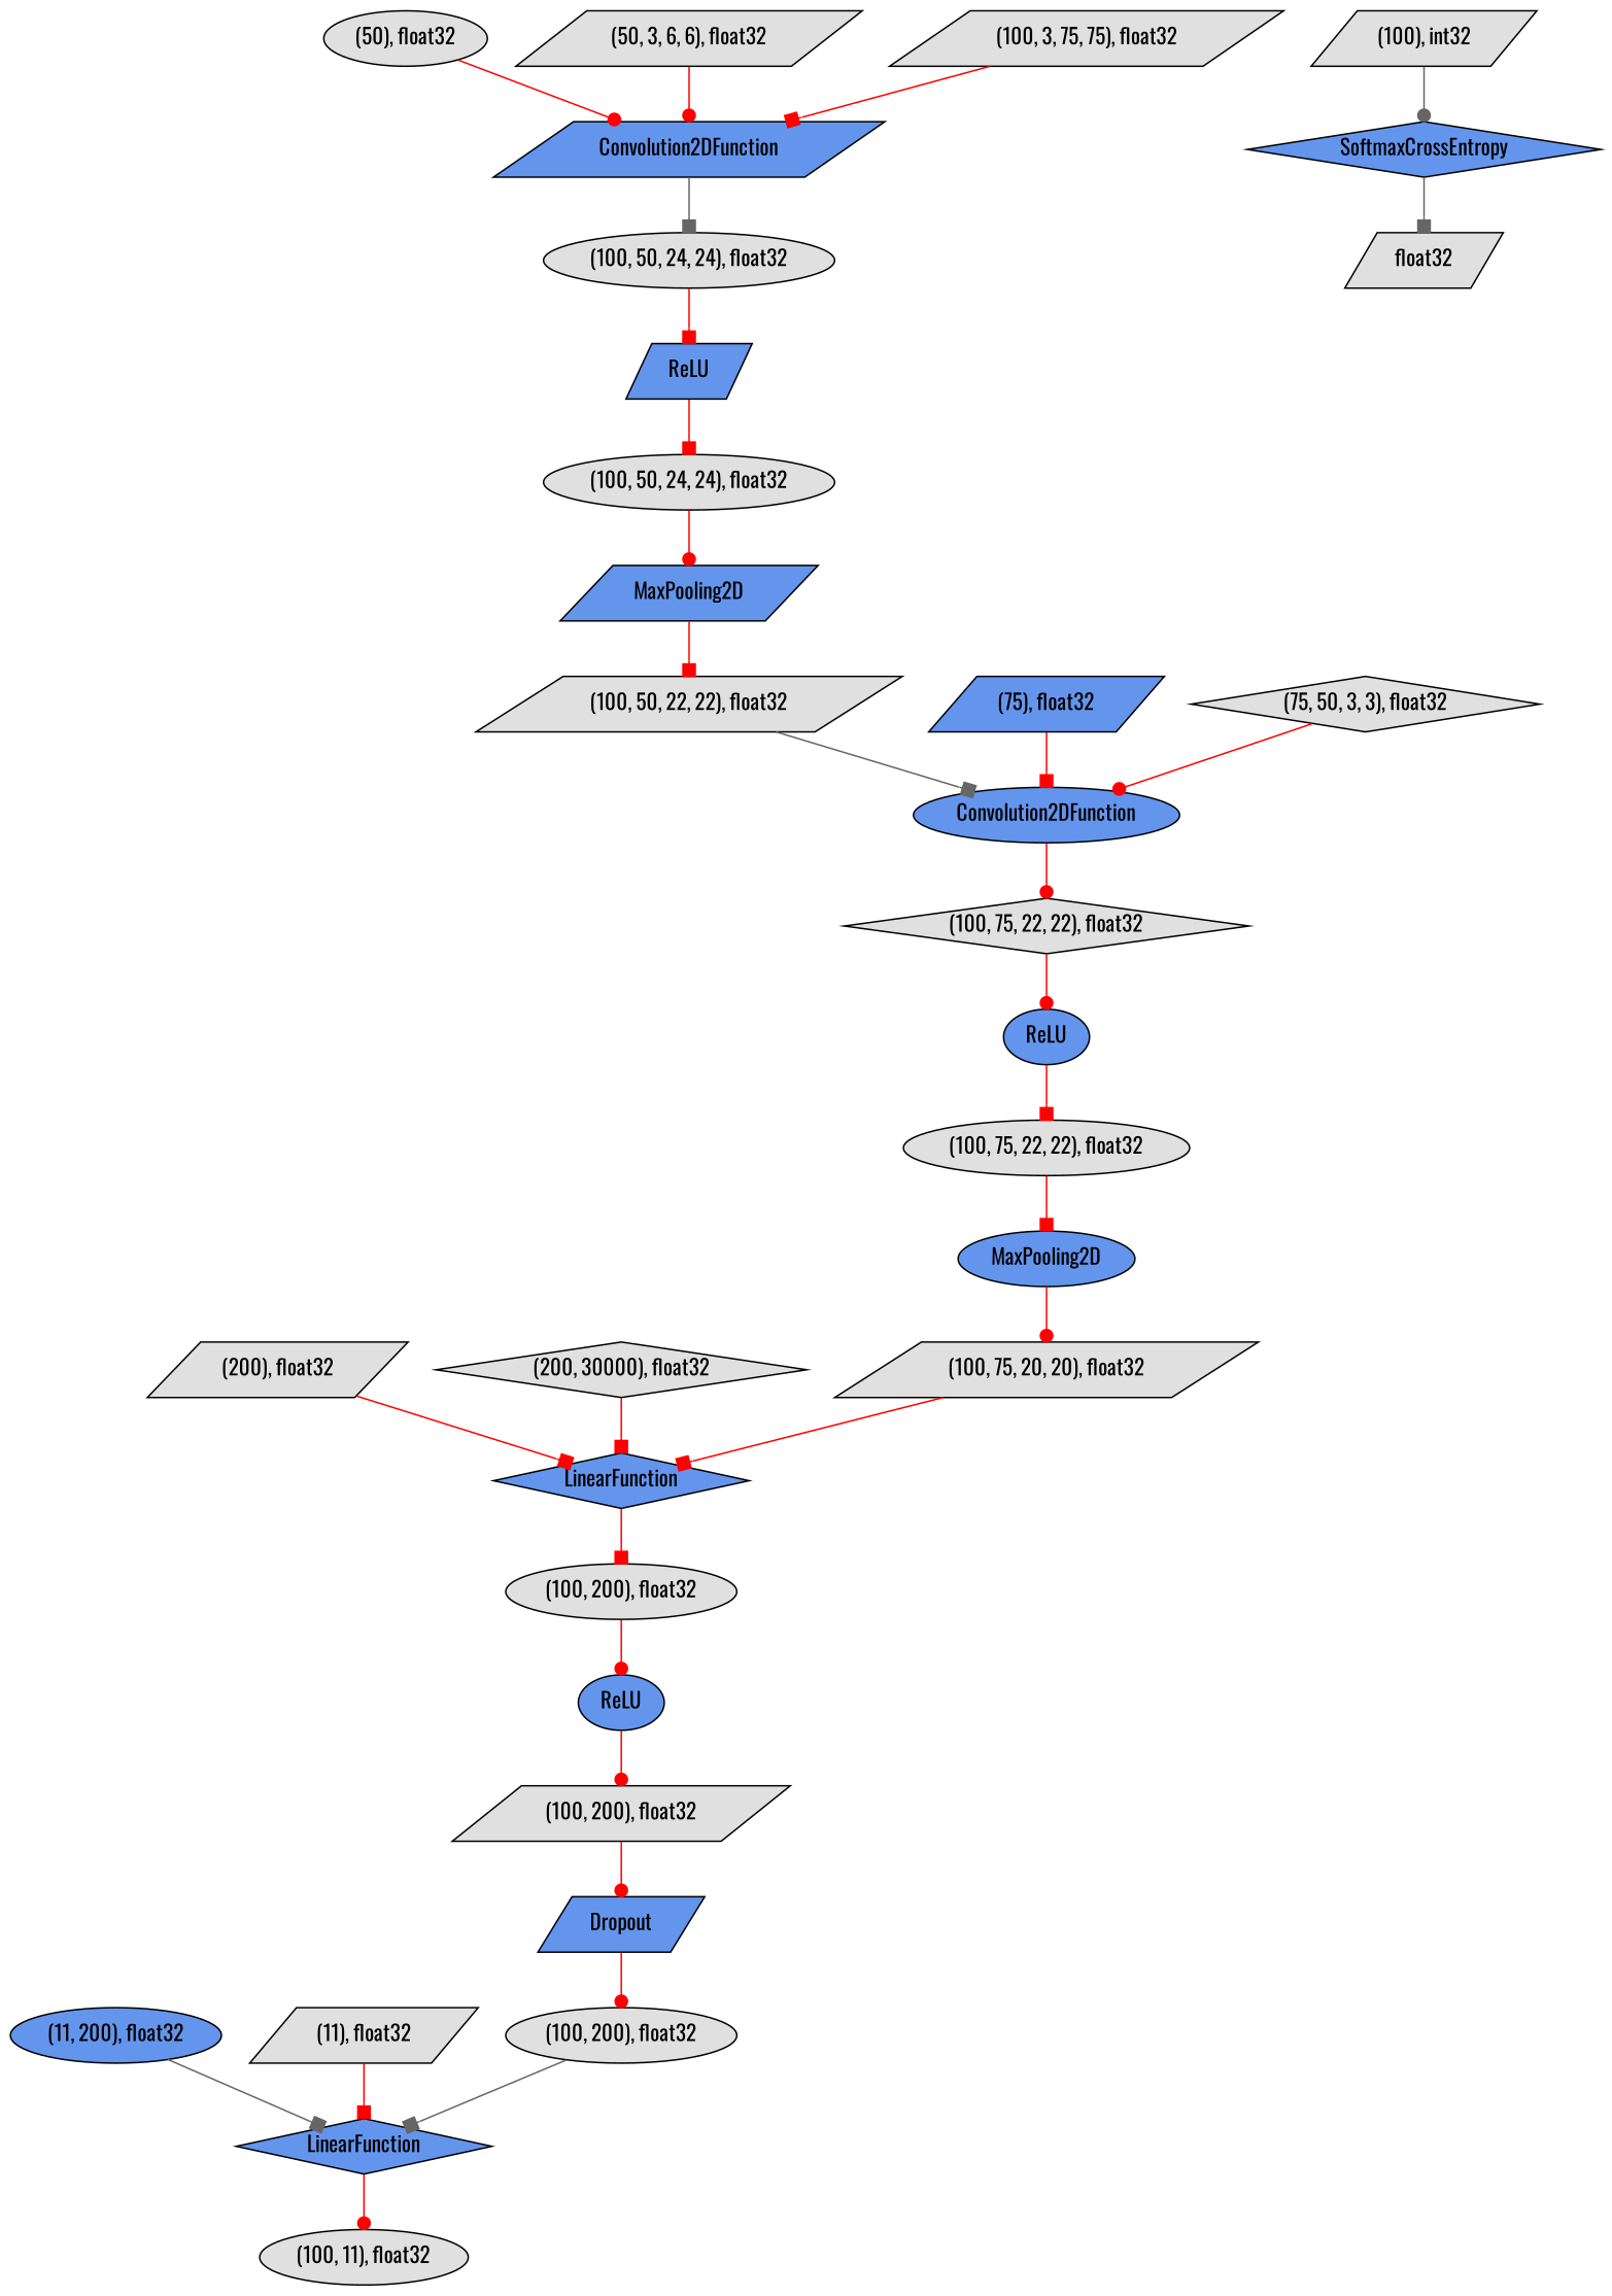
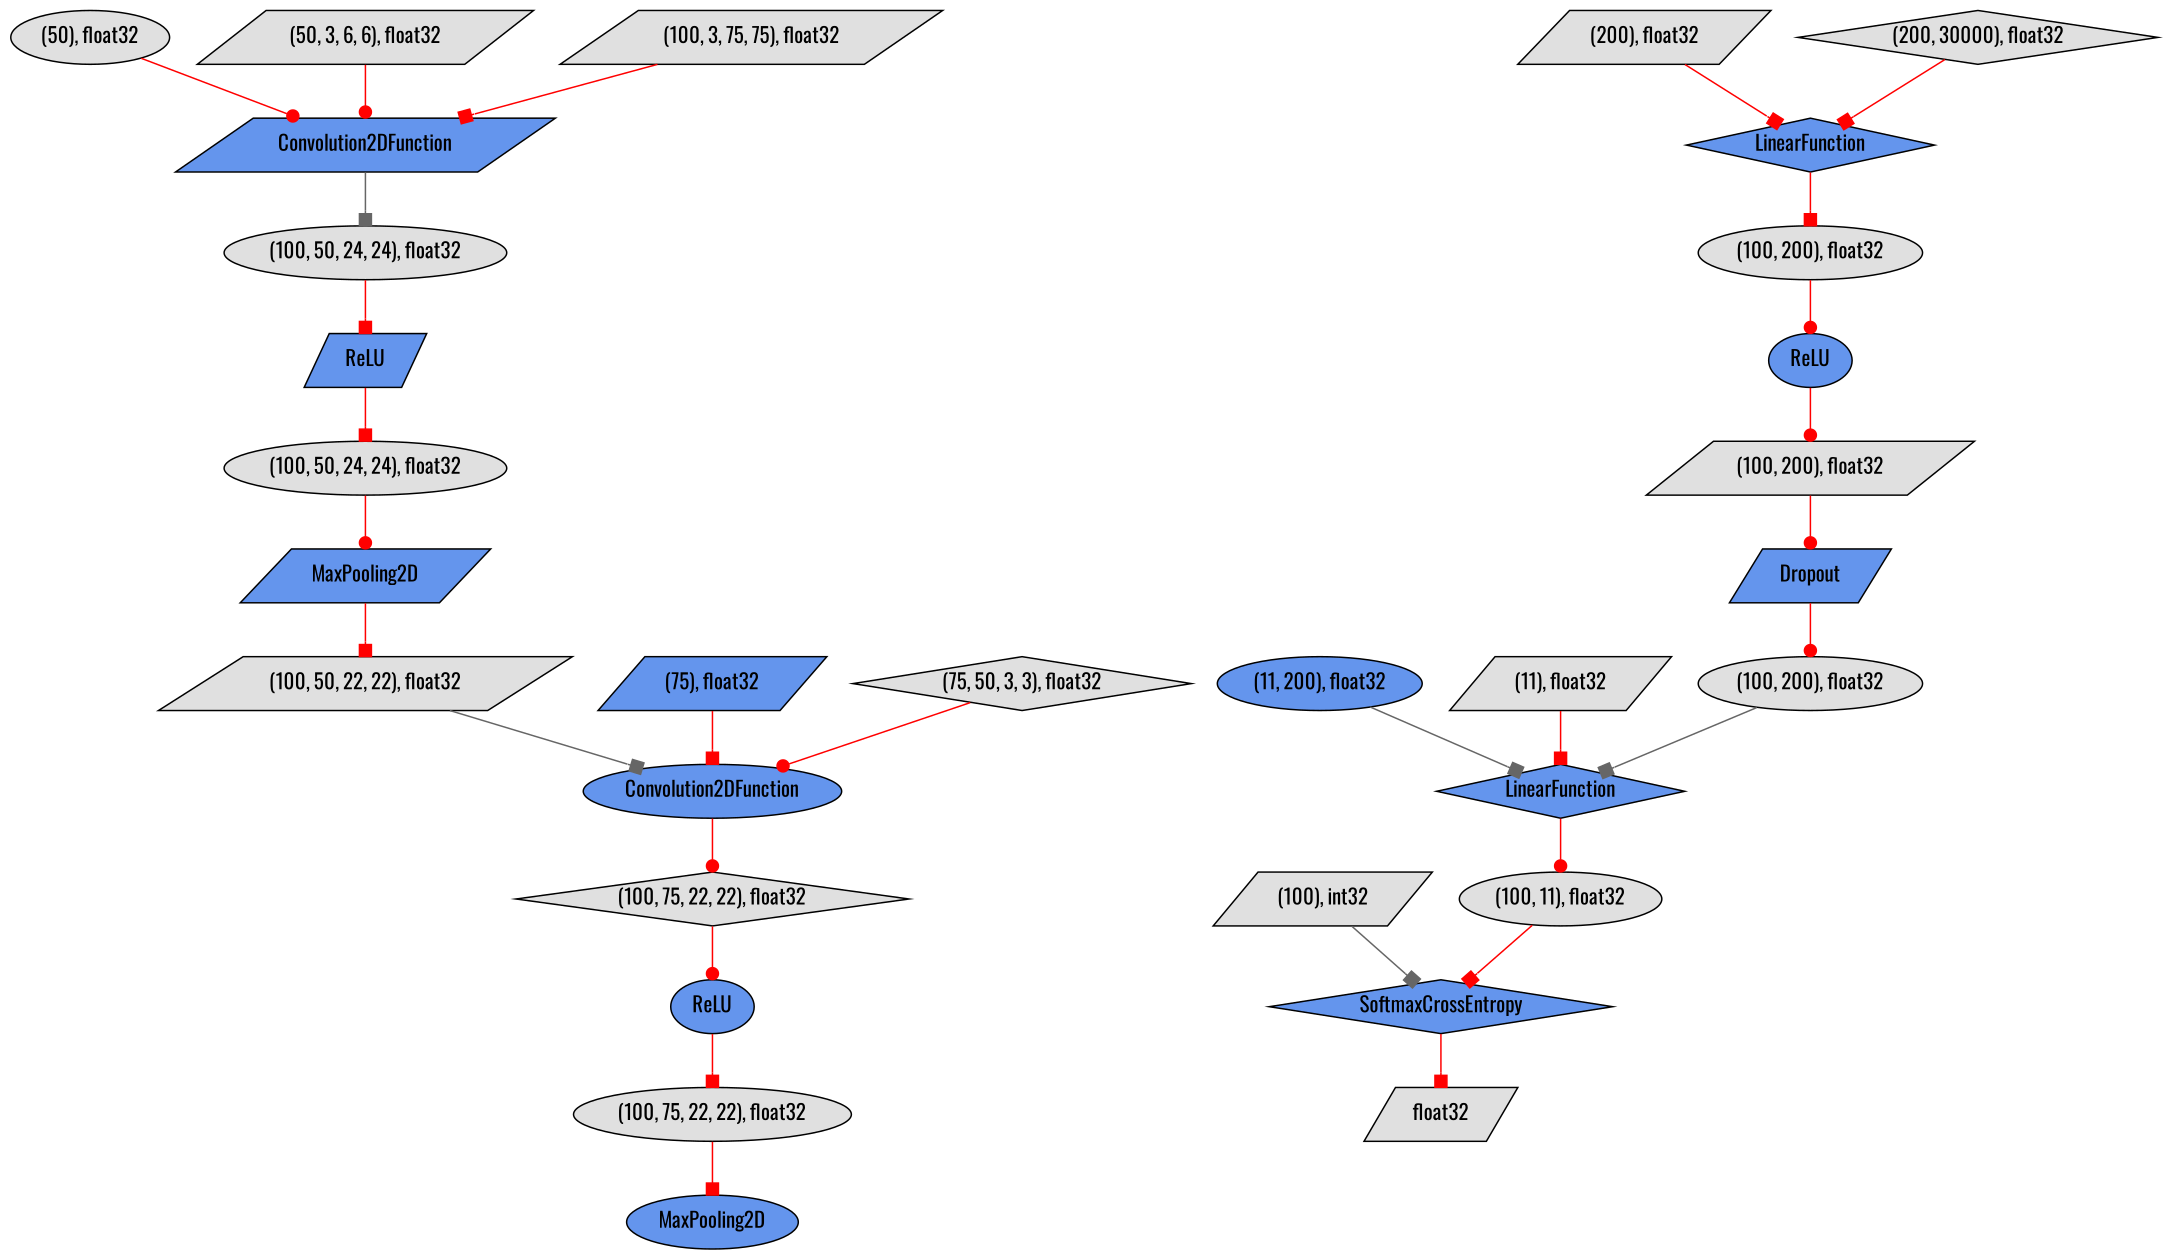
  digraph {
    fontname=Oswald
    rankdir=TB
    node [fillcolor="#E0E0E0" fontname=Oswald shape=parallelogram style=filled]
    edge [arrowhead=box color=red fontname=Oswald]
    n1 [label="(100, 75, 22, 22), float32" shape=diamond]
    n2 [fillcolor="#6495ED" label=ReLU shape=ellipse]
    n3 [label="(100, 75, 22, 22), float32" shape=ellipse]
    n4 [fillcolor="#6495ED" label=Convolution2DFunction shape=ellipse]
    n5 [label="(50), float32" shape=ellipse]
    n6 [fillcolor="#6495ED" label=Convolution2DFunction]
    n7 [label="(100, 50, 24, 24), float32" shape=ellipse]
    n8 [label="(100, 200), float32"]
    n9 [fillcolor="#6495ED" label=Dropout]
    n10 [label="(100, 200), float32" shape=ellipse]
    n11 [fillcolor="#6495ED" label=LinearFunction shape=diamond]
    n12 [label="(100, 11), float32" shape=ellipse]
    n13 [fillcolor="#6495ED" label=SoftmaxCrossEntropy shape=diamond]
    n14 [label=float32]
    n15 [fillcolor="#6495ED" label="(11, 200), float32" shape=ellipse]
    n16 [label="(50, 3, 6, 6), float32"]
    n17 [label="(100, 3, 75, 75), float32"]
    n18 [label="(100), int32"]
    n19 [fillcolor="#6495ED" label=ReLU]
    n20 [label="(100, 50, 24, 24), float32" shape=ellipse]
    n21 [fillcolor="#6495ED" label=MaxPooling2D]
    n22 [label="(100, 50, 22, 22), float32"]
    n23 [fillcolor="#6495ED" label="(75), float32"]
    n24 [fillcolor="#6495ED" label=MaxPooling2D shape=ellipse]
-   n25 [label="(100, 75, 20, 20), float32"]
    n26 [fillcolor="#6495ED" label=LinearFunction shape=diamond]
    n27 [label="(100, 200), float32" shape=ellipse]
    n28 [fillcolor="#6495ED" label=ReLU shape=ellipse]
    n29 [label="(200), float32"]
    n30 [label="(200, 30000), float32" shape=diamond]
    n31 [label="(11), float32"]
    n32 [label="(75, 50, 3, 3), float32" shape=diamond]
    n1 -> n2 [arrowhead=dot]
    n2 -> n3
    n3 -> n24
    n4 -> n1 [arrowhead=dot]
    n5 -> n6 [arrowhead=dot]
    n6 -> n7 [color=gray40]
    n7 -> n19
    n8 -> n9 [arrowhead=dot]
    n9 -> n10 [arrowhead=dot]
    n10 -> n11 [color=gray40]
    n11 -> n12 [arrowhead=dot]
-   n13 -> n14 [color=gray40]
+   n12 -> n13
+   n13 -> n14
    n15 -> n11 [color=gray40]
    n16 -> n6 [arrowhead=dot]
    n17 -> n6
-   n18 -> n13 [arrowhead=dot color=gray40]
+   n18 -> n13 [color=gray40]
    n19 -> n20
    n20 -> n21 [arrowhead=dot]
    n21 -> n22
    n22 -> n4 [color=gray40]
    n23 -> n4
-   n24 -> n25 [arrowhead=dot]
-   n25 -> n26
    n26 -> n27
    n27 -> n28 [arrowhead=dot]
    n28 -> n8 [arrowhead=dot]
    n29 -> n26
    n30 -> n26
    n31 -> n11
    n32 -> n4 [arrowhead=dot]
  }
